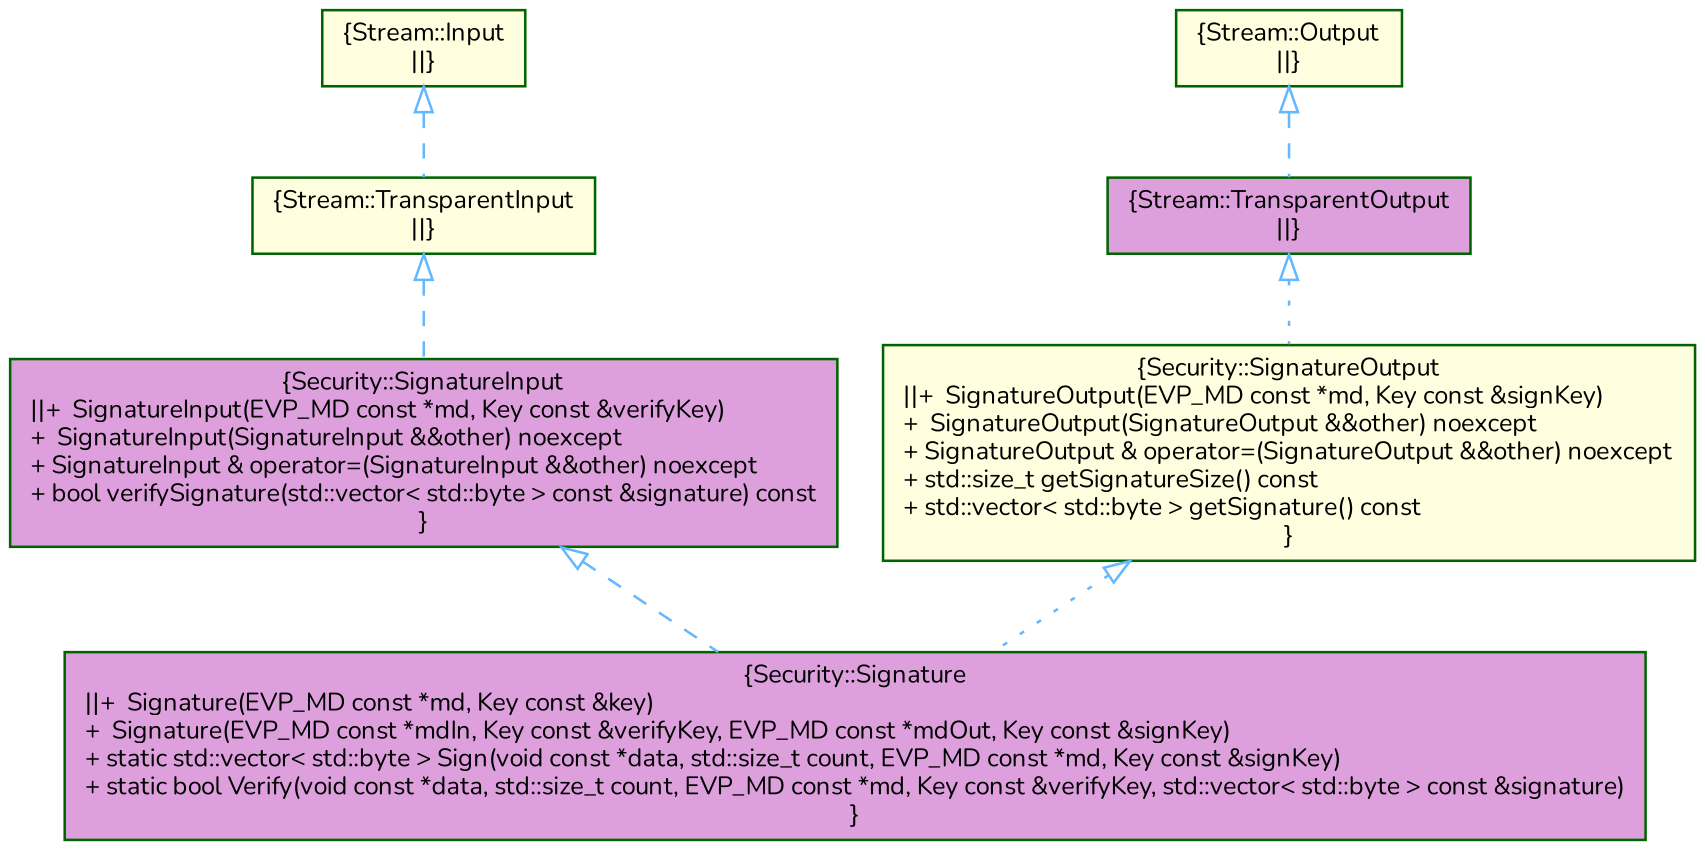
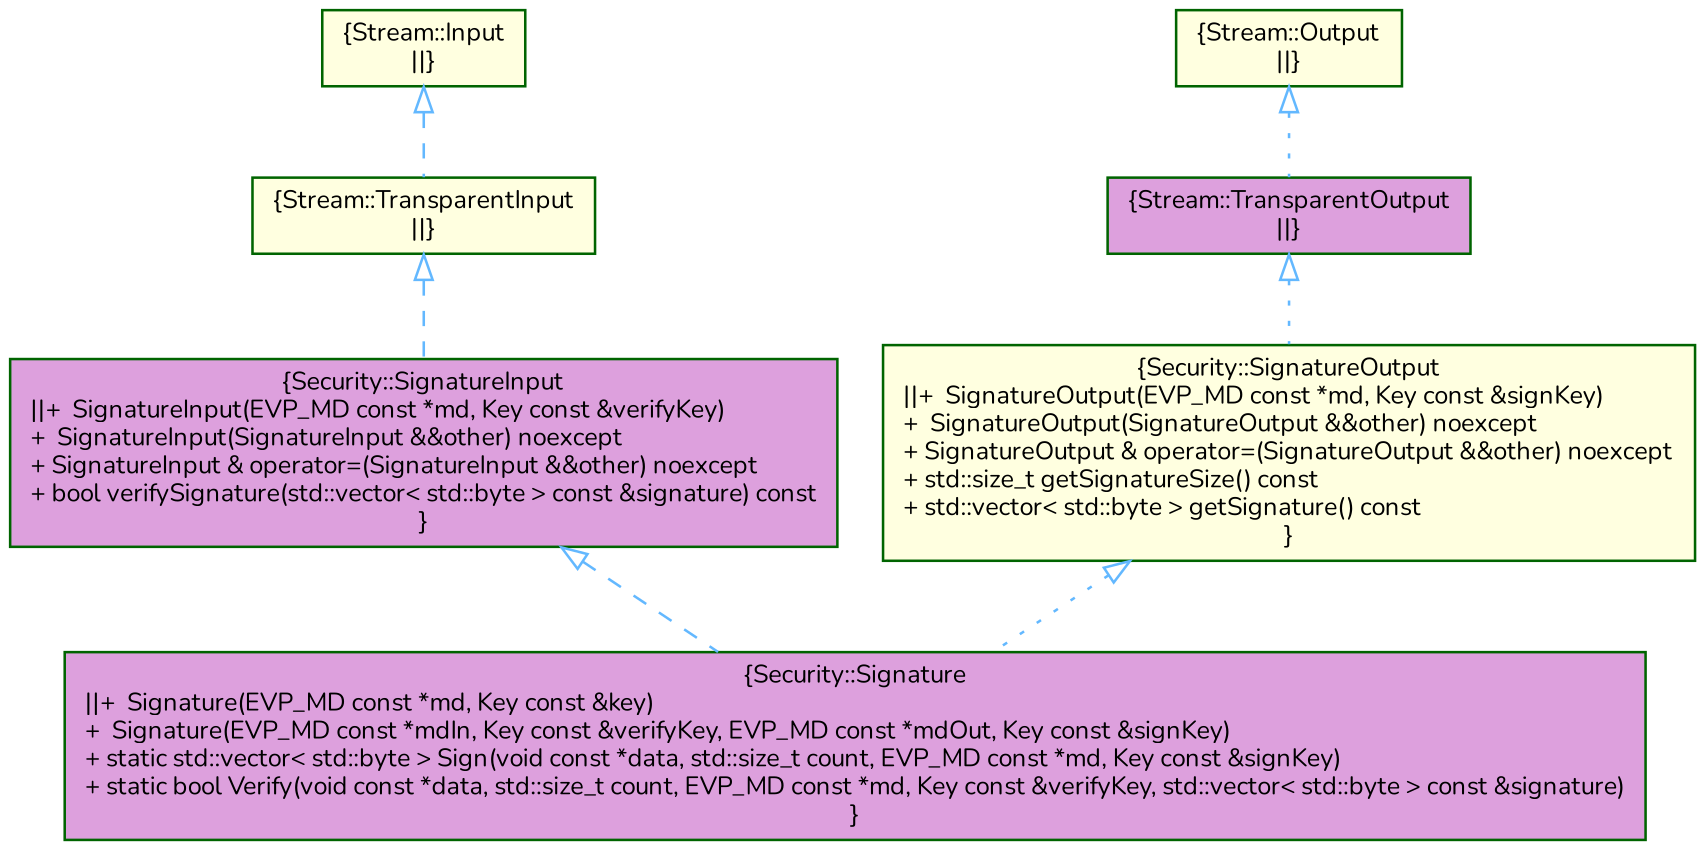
  digraph {
    fontname=Nunito
    node [color=darkgreen fillcolor=lightyellow fontname=Nunito fontsize=10 shape=box style=filled]
    edge [arrowtail=onormal color=steelblue1 dir=back fontname=Nunito fontsize=10 labelfontname=Helvetica labelfontsize=10 style=dashed]
    n1 [fillcolor=plum fontcolor=black height=0.2 label="{Security::Signature\n||+  Signature(EVP_MD const *md, Key const &key)\l+  Signature(EVP_MD const *mdIn, Key const &verifyKey, EVP_MD const *mdOut, Key const &signKey)\l+ static std::vector\< std::byte \> Sign(void const *data, std::size_t count, EVP_MD const *md, Key const &signKey)\l+ static bool Verify(void const *data, std::size_t count, EVP_MD const *md, Key const &verifyKey, std::vector\< std::byte \> const &signature)\l}" width=0.4]
    n2 [fillcolor=plum height=0.2 label="{Security::SignatureInput\n||+  SignatureInput(EVP_MD const *md, Key const &verifyKey)\l+  SignatureInput(SignatureInput &&other) noexcept\l+ SignatureInput & operator=(SignatureInput &&other) noexcept\l+ bool verifySignature(std::vector\< std::byte \> const &signature) const\l}" width=0.4]
    n3 [height=0.2 label="{Stream::TransparentInput\n||}" width=0.4]
    n4 [height=0.2 label="{Stream::Input\n||}" width=0.4]
    n5 [height=0.2 label="{Security::SignatureOutput\n||+  SignatureOutput(EVP_MD const *md, Key const &signKey)\l+  SignatureOutput(SignatureOutput &&other) noexcept\l+ SignatureOutput & operator=(SignatureOutput &&other) noexcept\l+ std::size_t getSignatureSize() const\l+ std::vector\< std::byte \> getSignature() const\l}" width=0.4]
    n6 [fillcolor=plum height=0.2 label="{Stream::TransparentOutput\n||}" width=0.4]
    n7 [height=0.2 label="{Stream::Output\n||}" width=0.4]
    n2 -> n1
    n3 -> n2
    n4 -> n3
    n5 -> n1 [style=dotted]
    n6 -> n5 [style=dotted]
-   n7 -> n6
+   n7 -> n6 [style=dotted]
  }
